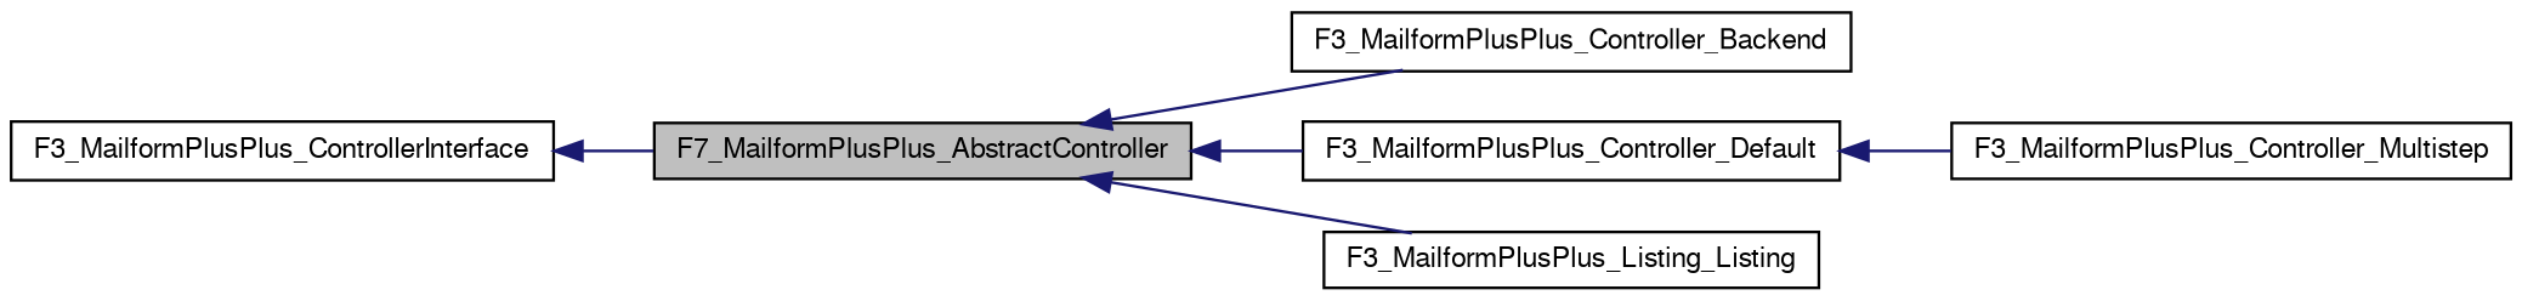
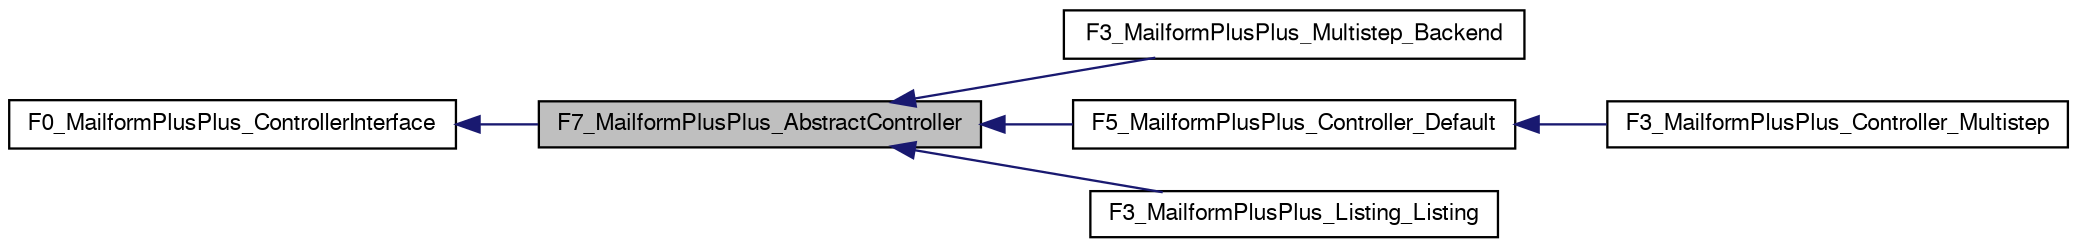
  digraph {
    rankdir=LR
    node [color=black fillcolor=white fontname=FreeSans fontsize=10 shape=record style=filled]
    edge [color=midnightblue dir=back fontname=FreeSans fontsize=10 labelfontname=FreeSans labelfontsize=10 style=solid]
    n1 [fillcolor=grey75 fontcolor=black height=0.2 label=F7_MailformPlusPlus_AbstractController width=0.4]
-   n2 [height=0.2 label=F3_MailformPlusPlus_Controller_Backend width=0.4]
-   n3 [height=0.2 label=F3_MailformPlusPlus_Controller_Default width=0.4]
+   n2 [height=0.2 label=F3_MailformPlusPlus_Multistep_Backend width=0.4]
+   n3 [height=0.2 label=F5_MailformPlusPlus_Controller_Default width=0.4]
    n4 [height=0.2 label=F3_MailformPlusPlus_Listing_Listing width=0.4]
    n5 [height=0.2 label=F3_MailformPlusPlus_Controller_Multistep width=0.4]
-   n6 [height=0.2 label=F3_MailformPlusPlus_ControllerInterface width=0.4]
+   n6 [height=0.2 label=F0_MailformPlusPlus_ControllerInterface width=0.4]
    n1 -> n2
    n1 -> n3
    n1 -> n4
    n3 -> n5
    n6 -> n1
  }
